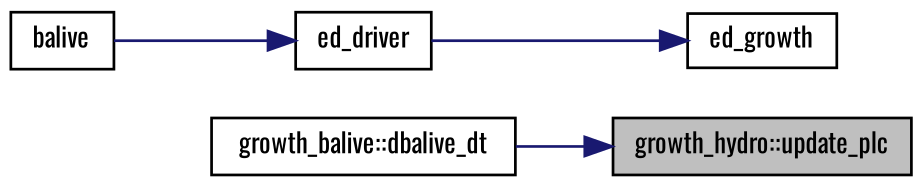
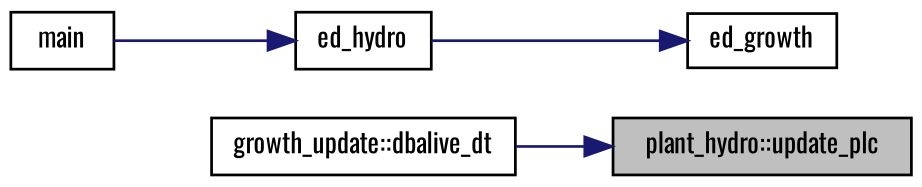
  digraph {
    fontname=Oswald
    rankdir=RL
    node [color=black fillcolor=white fontname=Oswald fontsize=10 shape=record style=filled]
    edge [color=midnightblue dir=back fontname=Oswald fontsize=10 labelfontname=Helvetica labelfontsize=10 style=solid]
-   n1 [fillcolor=grey75 fontcolor=black height=0.2 label="growth_hydro::update_plc" width=0.4]
-   n2 [height=0.2 label="growth_balive::dbalive_dt" width=0.4]
+   n1 [fillcolor=grey75 fontcolor=black height=0.2 label="plant_hydro::update_plc" width=0.4]
+   n2 [height=0.2 label="growth_update::dbalive_dt" width=0.4]
    n3 [height=0.2 label=ed_growth width=0.4]
-   n4 [height=0.2 label=ed_driver width=0.4]
-   n5 [height=0.2 label=balive width=0.4]
+   n4 [height=0.2 label=ed_hydro width=0.4]
+   n5 [height=0.2 label=main width=0.4]
    n1 -> n2
    n3 -> n4
    n4 -> n5
  }
